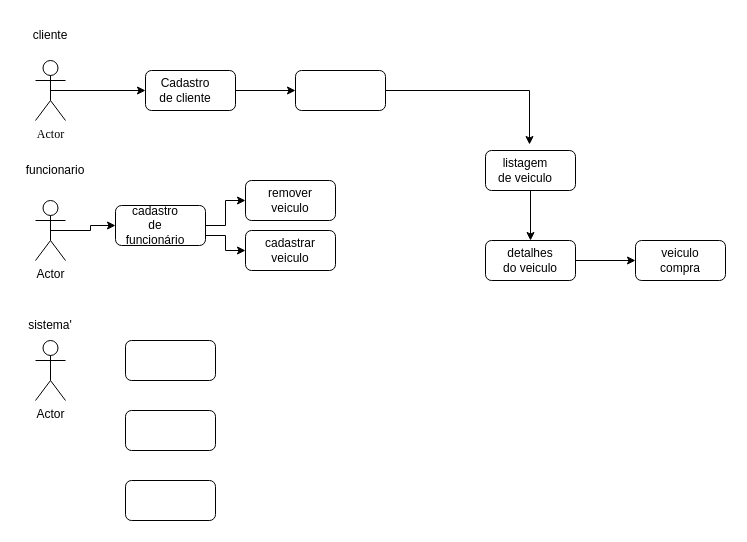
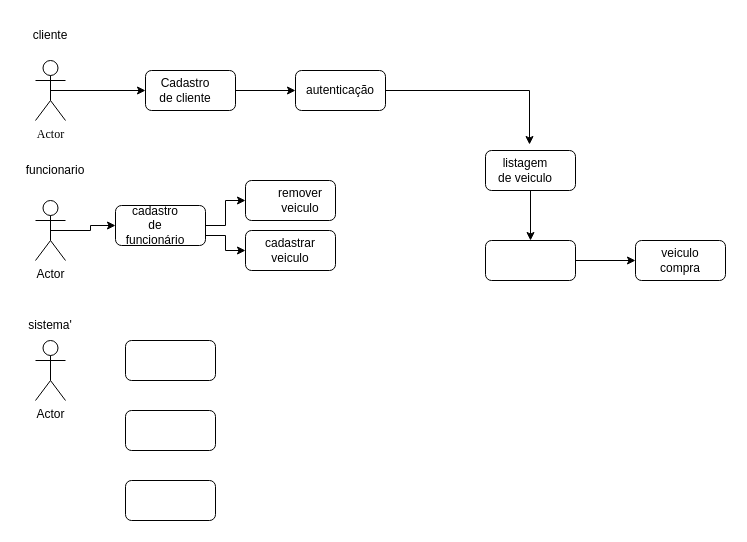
  <mxCell id="0" />
  <mxCell id="1" parent="0" />
  <mxCell id="2" value="Actor" style="shape=umlActor;verticalLabelPosition=bottom;verticalAlign=top;html=1;outlineConnect=0;fillStyle=auto;" vertex="1" parent="1"><mxGeometry x="35" y="340" width="30" height="60" as="geometry" /></mxCell>
  <mxCell id="3" style="edgeStyle=orthogonalEdgeStyle;rounded=0;orthogonalLoop=1;jettySize=auto;html=1;exitX=0.5;exitY=0.5;exitDx=0;exitDy=0;exitPerimeter=0;entryX=0;entryY=0.5;entryDx=0;entryDy=0;" edge="1" parent="1" source="4" target="30"><mxGeometry relative="1" as="geometry" /></mxCell>
  <mxCell id="4" value="Actor" style="shape=umlActor;verticalLabelPosition=bottom;verticalAlign=top;html=1;outlineConnect=0;" vertex="1" parent="1"><mxGeometry x="35" y="200" width="30" height="60" as="geometry" /></mxCell>
  <mxCell id="5" style="edgeStyle=orthogonalEdgeStyle;rounded=0;orthogonalLoop=1;jettySize=auto;html=1;exitX=0.5;exitY=0.5;exitDx=0;exitDy=0;exitPerimeter=0;" edge="1" parent="1" source="6" target="8"><mxGeometry relative="1" as="geometry" /></mxCell>
  <mxCell id="6" value="Actor" style="shape=umlActor;verticalLabelPosition=bottom;verticalAlign=top;html=1;outlineConnect=0;gradientColor=none;fontFamily=cliente;fillStyle=auto;" vertex="1" parent="1"><mxGeometry x="35" y="60" width="30" height="60" as="geometry" /></mxCell>
  <mxCell id="7" style="edgeStyle=orthogonalEdgeStyle;rounded=0;orthogonalLoop=1;jettySize=auto;html=1;exitX=1;exitY=0.5;exitDx=0;exitDy=0;entryX=0;entryY=0.5;entryDx=0;entryDy=0;" edge="1" parent="1" source="8" target="11"><mxGeometry relative="1" as="geometry" /></mxCell>
  <mxCell id="8" value="" style="rounded=1;whiteSpace=wrap;html=1;" vertex="1" parent="1"><mxGeometry x="145" y="70" width="90" height="40" as="geometry" /></mxCell>
  <mxCell id="9" value="Cadastro de cliente" style="text;html=1;strokeColor=none;fillColor=none;align=center;verticalAlign=middle;whiteSpace=wrap;rounded=0;" vertex="1" parent="1"><mxGeometry x="155" y="75" width="60" height="30" as="geometry" /></mxCell>
  <mxCell id="10" style="edgeStyle=orthogonalEdgeStyle;rounded=0;orthogonalLoop=1;jettySize=auto;html=1;exitX=1;exitY=0.5;exitDx=0;exitDy=0;entryX=0.489;entryY=-0.15;entryDx=0;entryDy=0;entryPerimeter=0;" edge="1" parent="1" source="11" target="14"><mxGeometry relative="1" as="geometry" /></mxCell>
  <mxCell id="11" value="" style="rounded=1;whiteSpace=wrap;html=1;" vertex="1" parent="1"><mxGeometry x="295" y="70" width="90" height="40" as="geometry" /></mxCell>
+ <mxCell id="12" value="autenticação" style="text;html=1;strokeColor=none;fillColor=none;align=center;verticalAlign=middle;whiteSpace=wrap;rounded=0;" vertex="1" parent="1"><mxGeometry x="310" y="75" width="60" height="30" as="geometry" /></mxCell>
  <mxCell id="13" style="edgeStyle=orthogonalEdgeStyle;rounded=0;orthogonalLoop=1;jettySize=auto;html=1;exitX=0.5;exitY=1;exitDx=0;exitDy=0;entryX=0.5;entryY=0;entryDx=0;entryDy=0;" edge="1" parent="1" source="14" target="17"><mxGeometry relative="1" as="geometry" /></mxCell>
  <mxCell id="14" value="" style="rounded=1;whiteSpace=wrap;html=1;" vertex="1" parent="1"><mxGeometry x="485" y="150" width="90" height="40" as="geometry" /></mxCell>
  <mxCell id="15" value="listagem de veiculo" style="text;html=1;strokeColor=none;fillColor=none;align=center;verticalAlign=middle;whiteSpace=wrap;rounded=0;" vertex="1" parent="1"><mxGeometry x="495" y="155" width="60" height="30" as="geometry" /></mxCell>
  <mxCell id="16" style="edgeStyle=orthogonalEdgeStyle;rounded=0;orthogonalLoop=1;jettySize=auto;html=1;exitX=1;exitY=0.5;exitDx=0;exitDy=0;entryX=0;entryY=0.5;entryDx=0;entryDy=0;" edge="1" parent="1" source="17" target="26"><mxGeometry relative="1" as="geometry" /></mxCell>
  <mxCell id="17" value="" style="rounded=1;whiteSpace=wrap;html=1;" vertex="1" parent="1"><mxGeometry x="485" y="240" width="90" height="40" as="geometry" /></mxCell>
- <mxCell id="18" value="detalhes do veiculo" style="text;html=1;strokeColor=none;fillColor=none;align=center;verticalAlign=middle;whiteSpace=wrap;rounded=0;" vertex="1" parent="1"><mxGeometry x="500" y="245" width="60" height="30" as="geometry" /></mxCell>
  <mxCell id="19" value="cliente" style="text;html=1;strokeColor=none;fillColor=none;align=center;verticalAlign=middle;whiteSpace=wrap;rounded=0;" vertex="1" parent="1"><mxGeometry x="20" y="20" width="60" height="30" as="geometry" /></mxCell>
  <mxCell id="20" value="funcionario" style="text;html=1;strokeColor=none;fillColor=none;align=center;verticalAlign=middle;whiteSpace=wrap;rounded=0;" vertex="1" parent="1"><mxGeometry x="25" y="155" width="60" height="30" as="geometry" /></mxCell>
  <mxCell id="21" value="sistema'" style="text;html=1;strokeColor=none;fillColor=none;align=center;verticalAlign=middle;whiteSpace=wrap;rounded=0;" vertex="1" parent="1"><mxGeometry x="20" y="310" width="60" height="30" as="geometry" /></mxCell>
  <mxCell id="22" value="" style="rounded=1;whiteSpace=wrap;html=1;" vertex="1" parent="1"><mxGeometry x="245" y="230" width="90" height="40" as="geometry" /></mxCell>
  <mxCell id="23" value="cadastrar veiculo" style="text;html=1;strokeColor=none;fillColor=none;align=center;verticalAlign=middle;whiteSpace=wrap;rounded=0;" vertex="1" parent="1"><mxGeometry x="260" y="235" width="60" height="30" as="geometry" /></mxCell>
  <mxCell id="24" value="" style="rounded=1;whiteSpace=wrap;html=1;" vertex="1" parent="1"><mxGeometry x="245" y="180" width="90" height="40" as="geometry" /></mxCell>
- <mxCell id="25" value="remover veiculo" style="text;html=1;strokeColor=none;fillColor=none;align=center;verticalAlign=middle;whiteSpace=wrap;rounded=0;" vertex="1" parent="1"><mxGeometry x="260" y="185" width="60" height="30" as="geometry" /></mxCell>
+ <mxCell id="25" value="remover veiculo" style="text;html=1;strokeColor=none;fillColor=none;align=center;verticalAlign=middle;whiteSpace=wrap;rounded=0;" vertex="1" parent="1"><mxGeometry x="270" y="185" width="60" height="30" as="geometry" /></mxCell>
  <mxCell id="26" value="" style="rounded=1;whiteSpace=wrap;html=1;" vertex="1" parent="1"><mxGeometry x="635" y="240" width="90" height="40" as="geometry" /></mxCell>
  <mxCell id="27" value="veiculo compra" style="text;html=1;strokeColor=none;fillColor=none;align=center;verticalAlign=middle;whiteSpace=wrap;rounded=0;" vertex="1" parent="1"><mxGeometry x="650" y="245" width="60" height="30" as="geometry" /></mxCell>
  <mxCell id="28" style="edgeStyle=orthogonalEdgeStyle;rounded=0;orthogonalLoop=1;jettySize=auto;html=1;exitX=1;exitY=0.5;exitDx=0;exitDy=0;entryX=0;entryY=0.5;entryDx=0;entryDy=0;" edge="1" parent="1" source="30" target="24"><mxGeometry relative="1" as="geometry" /></mxCell>
  <mxCell id="29" style="edgeStyle=orthogonalEdgeStyle;rounded=0;orthogonalLoop=1;jettySize=auto;html=1;exitX=1;exitY=0.75;exitDx=0;exitDy=0;entryX=0;entryY=0.5;entryDx=0;entryDy=0;" edge="1" parent="1" source="30" target="22"><mxGeometry relative="1" as="geometry" /></mxCell>
  <mxCell id="30" value="" style="rounded=1;whiteSpace=wrap;html=1;" vertex="1" parent="1"><mxGeometry x="115" y="205" width="90" height="40" as="geometry" /></mxCell>
  <mxCell id="31" value="cadastro de funcionário" style="text;html=1;strokeColor=none;fillColor=none;align=center;verticalAlign=middle;whiteSpace=wrap;rounded=0;" vertex="1" parent="1"><mxGeometry x="125" y="210" width="60" height="30" as="geometry" /></mxCell>
  <mxCell id="32" value="" style="rounded=1;whiteSpace=wrap;html=1;" vertex="1" parent="1"><mxGeometry x="125" y="340" width="90" height="40" as="geometry" /></mxCell>
  <mxCell id="33" value="" style="rounded=1;whiteSpace=wrap;html=1;" vertex="1" parent="1"><mxGeometry x="125" y="410" width="90" height="40" as="geometry" /></mxCell>
  <mxCell id="34" value="" style="rounded=1;whiteSpace=wrap;html=1;" vertex="1" parent="1"><mxGeometry x="125" y="480" width="90" height="40" as="geometry" /></mxCell>
